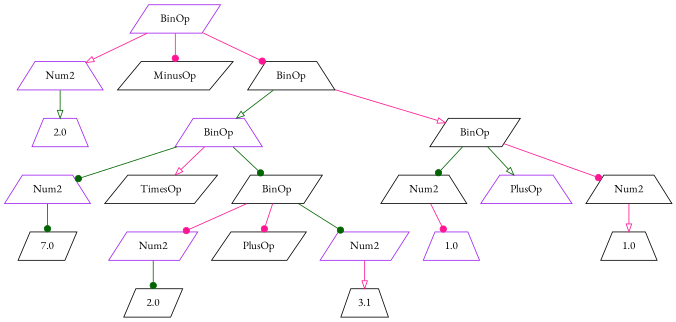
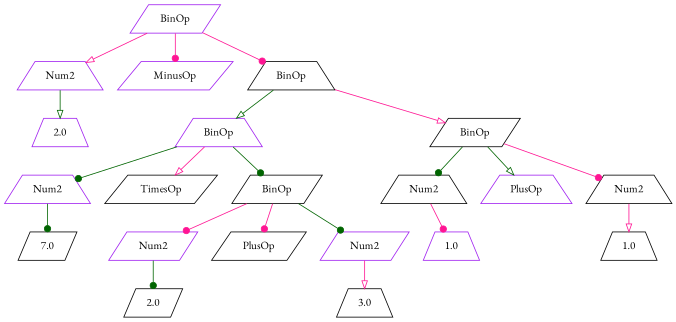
  digraph {
    fontname="EB Garamond"
    node [color=black fontname="EB Garamond" shape=trapezium]
    edge [arrowhead=dot color=deeppink fontname="EB Garamond"]
    n1 [color=purple label=" BinOp " shape=parallelogram]
    n2 [color=purple label=" Num2 "]
-   n3 [label=" MinusOp " shape=parallelogram]
+   n3 [color=purple label=" MinusOp " shape=parallelogram]
    n4 [label=" BinOp "]
    n5 [color=purple label=" 2.0 "]
    n6 [color=purple label=" BinOp "]
    n7 [label=" BinOp " shape=parallelogram]
    n8 [color=purple label=" Num2 "]
    n9 [label=" TimesOp " shape=parallelogram]
    n10 [label=" BinOp " shape=parallelogram]
    n11 [label=" Num2 "]
    n12 [color=purple label=" PlusOp "]
    n13 [label=" Num2 "]
    n14 [label=" 7.0 " shape=parallelogram]
    n15 [color=purple label=" Num2 " shape=parallelogram]
    n16 [label=" PlusOp " shape=parallelogram]
    n17 [color=purple label=" Num2 " shape=parallelogram]
    n18 [color=purple label=" 1.0 "]
    n19 [label=" 1.0 "]
    n20 [label=" 2.0 " shape=parallelogram]
-   n21 [label=3.1]
+   n21 [label=" 3.0 "]
    n1 -> n2 [arrowhead=onormal]
    n1 -> n3
    n1 -> n4
    n2 -> n5 [arrowhead=onormal color=darkgreen]
    n4 -> n6 [arrowhead=onormal color=darkgreen]
    n4 -> n7 [arrowhead=onormal]
    n6 -> n8 [color=darkgreen]
    n6 -> n9 [arrowhead=onormal]
    n6 -> n10 [color=darkgreen]
    n7 -> n11 [color=darkgreen]
    n7 -> n12 [arrowhead=onormal color=darkgreen]
    n7 -> n13
    n8 -> n14 [color=darkgreen]
    n10 -> n15
    n10 -> n16
    n10 -> n17 [color=darkgreen]
    n11 -> n18
    n13 -> n19 [arrowhead=onormal]
    n15 -> n20 [color=darkgreen]
    n17 -> n21 [arrowhead=onormal]
  }
